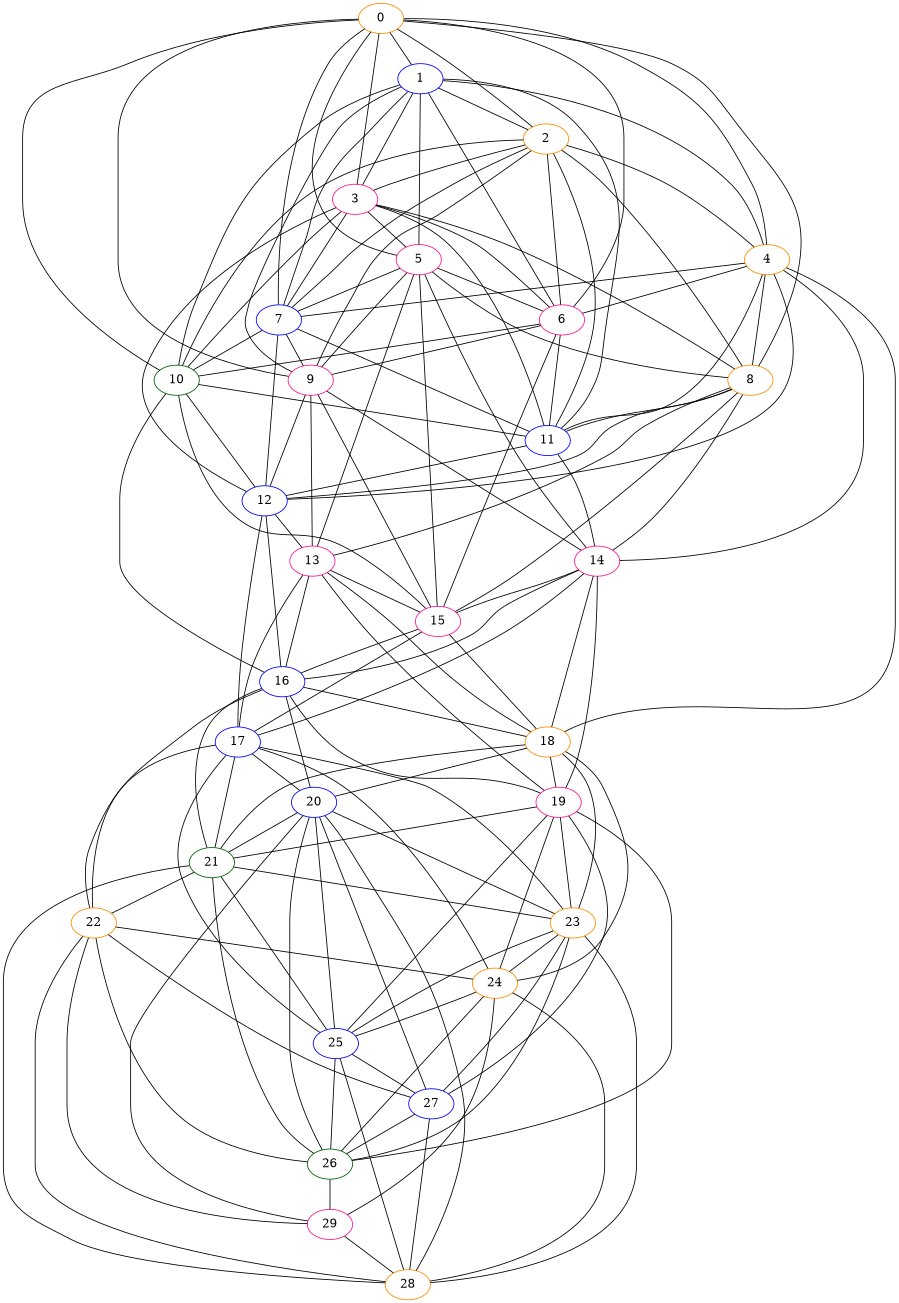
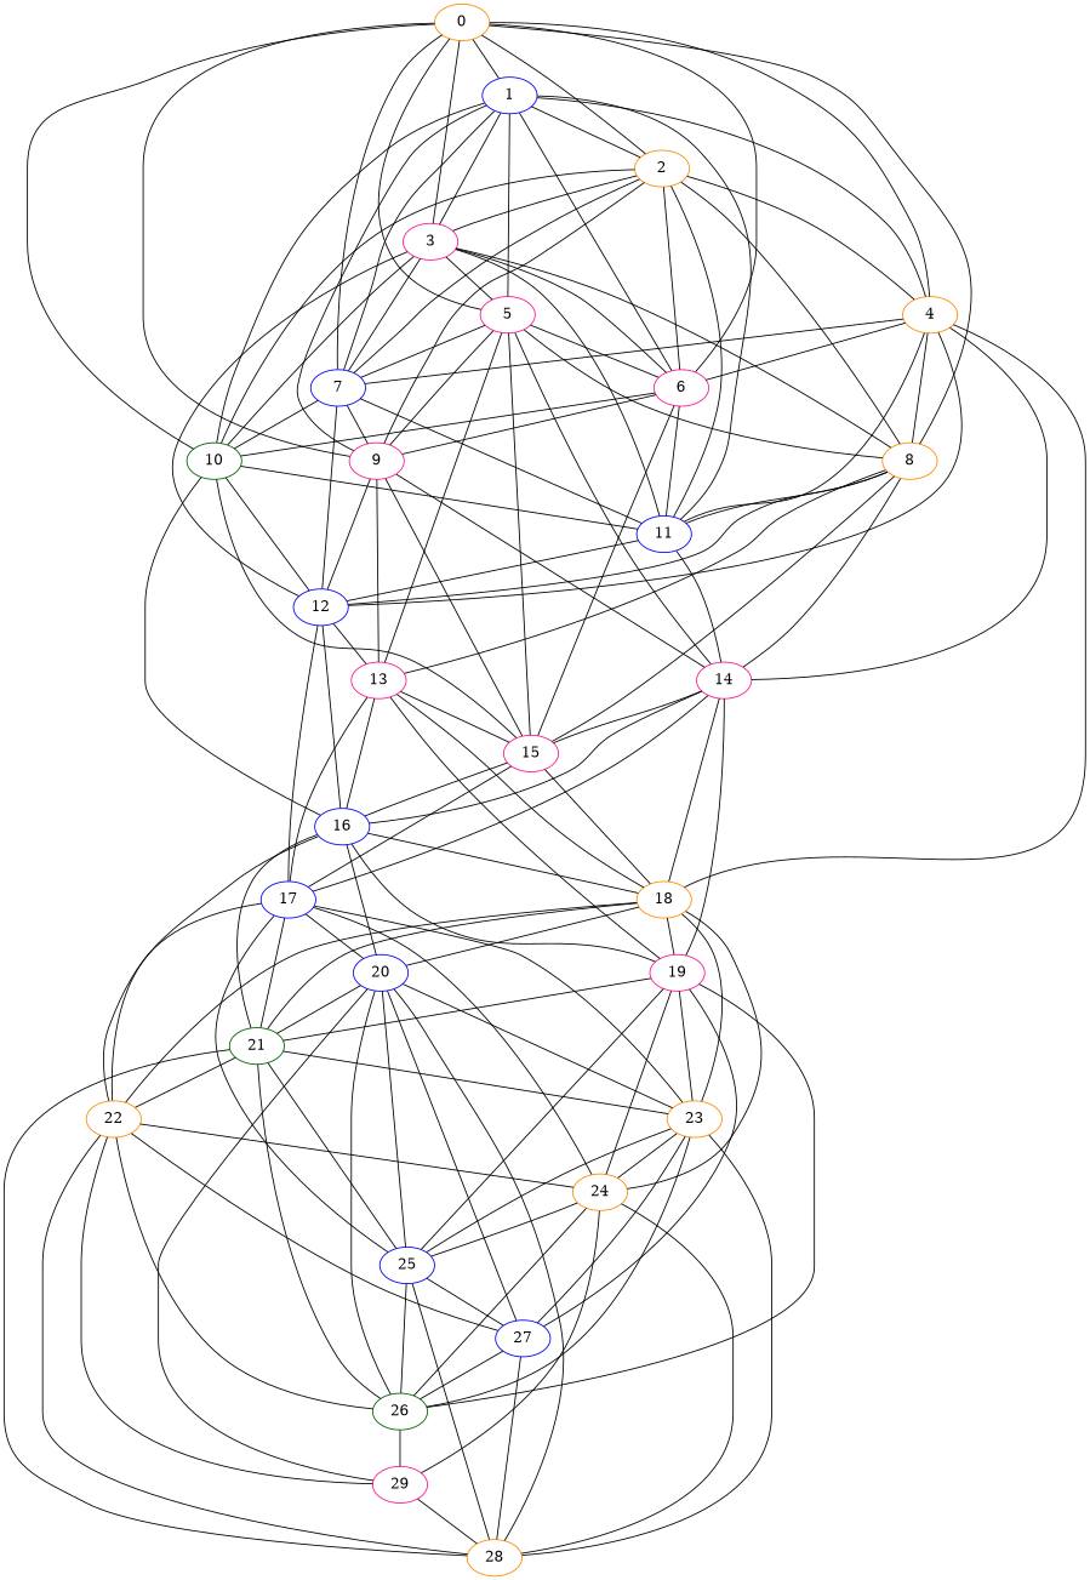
  graph {
    node [color=blue]
    1
    0 [color=darkorange]
    2 [color=darkorange]
    3 [color=deeppink]
    4 [color=darkorange]
    5 [color=deeppink]
    6 [color=deeppink]
    7
    8 [color=darkorange]
    9 [color=deeppink]
    10 [color=darkgreen]
    11
    12
    14 [color=deeppink]
    18 [color=darkorange]
    13 [color=deeppink]
    15 [color=deeppink]
    16
    17
    19 [color=deeppink]
    20
    21 [color=darkgreen]
    22 [color=darkorange]
    23 [color=darkorange]
    24 [color=darkorange]
    25
    26 [color=darkgreen]
    27
    28 [color=darkorange]
    29 [color=deeppink]
    1 -- 2
    1 -- 3
    1 -- 4
    1 -- 5
    1 -- 6
    1 -- 7
    1 -- 9
    1 -- 10
    1 -- 11
    0 -- 1
    0 -- 2
    0 -- 3
    0 -- 4
    0 -- 5
    0 -- 6
    0 -- 7
    0 -- 8
    0 -- 9
    0 -- 10
    2 -- 3
    2 -- 4
    2 -- 6
    2 -- 7
    2 -- 8
    2 -- 9
    2 -- 10
    2 -- 11
    3 -- 5
    3 -- 6
    3 -- 7
    3 -- 8
    3 -- 10
    3 -- 11
    3 -- 12
    4 -- 6
    4 -- 7
    4 -- 8
    4 -- 11
    4 -- 12
    4 -- 14
    4 -- 18
    5 -- 6
    5 -- 7
    5 -- 8
    5 -- 9
    5 -- 14
    5 -- 13
    5 -- 15
    6 -- 9
    6 -- 10
    6 -- 11
    6 -- 15
    7 -- 9
    7 -- 10
    7 -- 11
    7 -- 12
    8 -- 11
    8 -- 12
    8 -- 14
    8 -- 13
    8 -- 15
    9 -- 12
    9 -- 14
    9 -- 13
    9 -- 15
    10 -- 11
    10 -- 12
    10 -- 15
    10 -- 16
    11 -- 12
    11 -- 14
    12 -- 13
    12 -- 16
    12 -- 17
    14 -- 18
    14 -- 15
    14 -- 16
    14 -- 17
    14 -- 19
    18 -- 19
    18 -- 20
    18 -- 21
+   18 -- 22
    18 -- 23
    18 -- 24
    13 -- 18
    13 -- 15
    13 -- 16
    13 -- 17
    13 -- 19
    15 -- 18
    15 -- 16
    15 -- 17
    16 -- 18
    16 -- 19
    16 -- 20
    16 -- 21
    16 -- 22
    17 -- 20
    17 -- 21
    17 -- 22
    17 -- 23
    17 -- 24
    17 -- 25
    19 -- 21
    19 -- 23
    19 -- 24
    19 -- 25
    19 -- 26
    19 -- 27
    20 -- 21
    20 -- 23
    20 -- 25
    20 -- 26
    20 -- 27
    20 -- 28
    20 -- 29
    21 -- 22
    21 -- 23
    21 -- 25
    21 -- 26
    21 -- 28
    22 -- 24
    22 -- 26
    22 -- 27
    22 -- 28
    22 -- 29
    23 -- 24
    23 -- 25
    23 -- 26
    23 -- 27
    23 -- 28
    24 -- 25
    24 -- 26
    24 -- 28
    24 -- 29
    25 -- 26
    25 -- 27
    25 -- 28
    26 -- 29
    27 -- 26
    27 -- 28
    29 -- 28
  }
